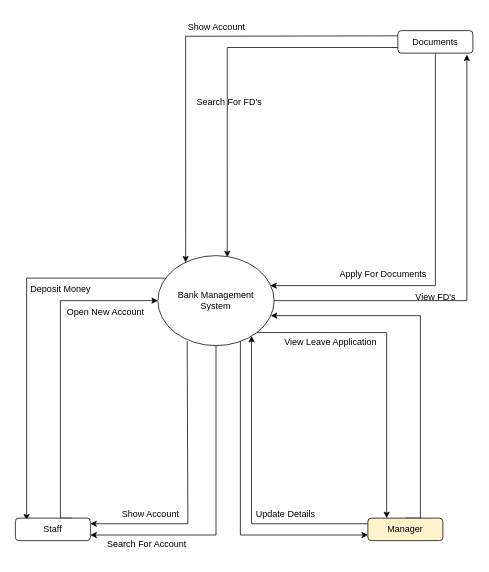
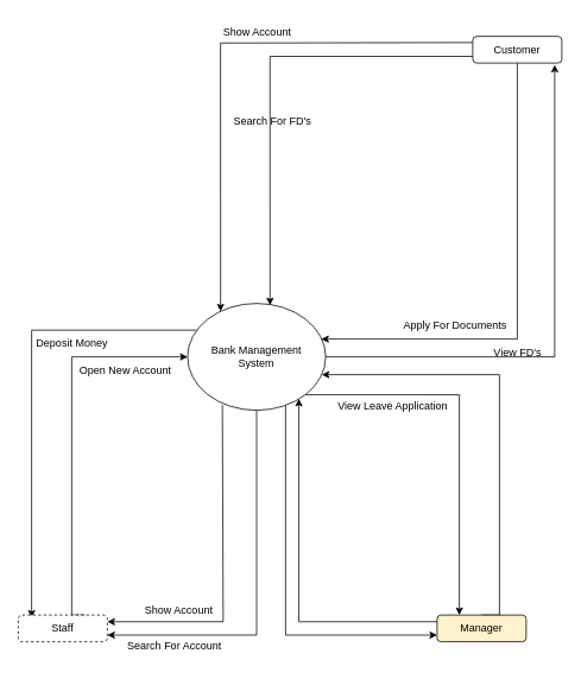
  <mxCell id="0" />
  <mxCell id="1" parent="0" />
  <mxCell id="2" style="edgeStyle=orthogonalEdgeStyle;rounded=0;orthogonalLoop=1;jettySize=auto;html=1;entryX=0.92;entryY=1.067;entryDx=0;entryDy=0;entryPerimeter=0;exitX=1;exitY=0.5;exitDx=0;exitDy=0;" edge="1" parent="1" source="8" target="12"><mxGeometry relative="1" as="geometry"><mxPoint x="370" y="400" as="sourcePoint" /><Array as="points"><mxPoint x="622" y="400" /></Array></mxGeometry></mxCell>
  <mxCell id="3" style="edgeStyle=orthogonalEdgeStyle;rounded=0;orthogonalLoop=1;jettySize=auto;html=1;exitX=0.065;exitY=0.25;exitDx=0;exitDy=0;entryX=0.15;entryY=0.1;entryDx=0;entryDy=0;entryPerimeter=0;exitPerimeter=0;" edge="1" parent="1" source="8" target="14"><mxGeometry relative="1" as="geometry"><Array as="points"><mxPoint x="35" y="370" /></Array></mxGeometry></mxCell>
  <mxCell id="4" style="edgeStyle=orthogonalEdgeStyle;rounded=0;orthogonalLoop=1;jettySize=auto;html=1;exitX=0.252;exitY=0.95;exitDx=0;exitDy=0;entryX=1;entryY=0.25;entryDx=0;entryDy=0;exitPerimeter=0;" edge="1" parent="1" source="8" target="14"><mxGeometry relative="1" as="geometry"><Array as="points"><mxPoint x="249" y="460" /><mxPoint x="250" y="698" /></Array></mxGeometry></mxCell>
  <mxCell id="5" style="edgeStyle=orthogonalEdgeStyle;rounded=0;orthogonalLoop=1;jettySize=auto;html=1;exitX=0.5;exitY=1;exitDx=0;exitDy=0;entryX=1;entryY=0.75;entryDx=0;entryDy=0;" edge="1" parent="1" source="8" target="14"><mxGeometry relative="1" as="geometry" /></mxCell>
  <mxCell id="6" style="edgeStyle=orthogonalEdgeStyle;rounded=0;orthogonalLoop=1;jettySize=auto;html=1;exitX=1;exitY=1;exitDx=0;exitDy=0;entryX=0.25;entryY=0;entryDx=0;entryDy=0;" edge="1" parent="1" source="8" target="17"><mxGeometry relative="1" as="geometry" /></mxCell>
  <mxCell id="7" style="edgeStyle=orthogonalEdgeStyle;rounded=0;orthogonalLoop=1;jettySize=auto;html=1;entryX=0;entryY=0.75;entryDx=0;entryDy=0;" edge="1" parent="1" target="17"><mxGeometry relative="1" as="geometry"><mxPoint x="320" y="450" as="sourcePoint" /><Array as="points"><mxPoint x="320" y="713" /></Array></mxGeometry></mxCell>
  <mxCell id="8" value="Bank Management&lt;br&gt;System" style="ellipse;whiteSpace=wrap;html=1;" vertex="1" parent="1"><mxGeometry x="210" y="340" width="155" height="120" as="geometry" /></mxCell>
  <mxCell id="9" style="edgeStyle=orthogonalEdgeStyle;rounded=0;orthogonalLoop=1;jettySize=auto;html=1;exitX=0;exitY=0.5;exitDx=0;exitDy=0;entryX=0.239;entryY=0.075;entryDx=0;entryDy=0;entryPerimeter=0;" edge="1" parent="1" target="8"><mxGeometry relative="1" as="geometry"><mxPoint x="530" y="46.96" as="sourcePoint" /><mxPoint x="245.96" y="340" as="targetPoint" /></mxGeometry></mxCell>
  <mxCell id="10" style="edgeStyle=orthogonalEdgeStyle;rounded=0;orthogonalLoop=1;jettySize=auto;html=1;exitX=0.5;exitY=1;exitDx=0;exitDy=0;" edge="1" parent="1" source="12"><mxGeometry relative="1" as="geometry"><mxPoint x="360" y="380" as="targetPoint" /><Array as="points"><mxPoint x="580" y="380" /><mxPoint x="360" y="380" /></Array></mxGeometry></mxCell>
  <mxCell id="11" style="edgeStyle=orthogonalEdgeStyle;rounded=0;orthogonalLoop=1;jettySize=auto;html=1;exitX=0;exitY=0.75;exitDx=0;exitDy=0;entryX=0.597;entryY=0.017;entryDx=0;entryDy=0;entryPerimeter=0;" edge="1" parent="1" source="12" target="8"><mxGeometry relative="1" as="geometry" /></mxCell>
- <mxCell id="12" value="Documents" style="rounded=1;whiteSpace=wrap;html=1;" vertex="1" parent="1"><mxGeometry x="530" y="40" width="100" height="30" as="geometry" /></mxCell>
+ <mxCell id="12" value="Customer" style="rounded=1;whiteSpace=wrap;html=1;" vertex="1" parent="1"><mxGeometry x="530" y="40" width="100" height="30" as="geometry" /></mxCell>
  <mxCell id="13" style="edgeStyle=orthogonalEdgeStyle;rounded=0;orthogonalLoop=1;jettySize=auto;html=1;exitX=0.75;exitY=0;exitDx=0;exitDy=0;entryX=0;entryY=0.5;entryDx=0;entryDy=0;" edge="1" parent="1" source="14" target="8"><mxGeometry relative="1" as="geometry"><mxPoint x="160" y="420" as="targetPoint" /><Array as="points"><mxPoint x="80" y="690" /><mxPoint x="80" y="400" /></Array></mxGeometry></mxCell>
- <mxCell id="14" value="Staff" style="rounded=1;whiteSpace=wrap;html=1;" vertex="1" parent="1"><mxGeometry x="20" y="690" width="100" height="30" as="geometry" /></mxCell>
+ <mxCell id="14" value="Staff" style="rounded=1;whiteSpace=wrap;html=1;dashed=1;" vertex="1" parent="1"><mxGeometry x="20" y="690" width="100" height="30" as="geometry" /></mxCell>
  <mxCell id="15" style="edgeStyle=orthogonalEdgeStyle;rounded=0;orthogonalLoop=1;jettySize=auto;html=1;exitX=0.5;exitY=0;exitDx=0;exitDy=0;" edge="1" parent="1" source="17" target="8"><mxGeometry relative="1" as="geometry"><mxPoint x="430" y="460" as="targetPoint" /><Array as="points"><mxPoint x="560" y="690" /><mxPoint x="560" y="420" /></Array></mxGeometry></mxCell>
  <mxCell id="16" style="edgeStyle=orthogonalEdgeStyle;rounded=0;orthogonalLoop=1;jettySize=auto;html=1;exitX=0;exitY=0.25;exitDx=0;exitDy=0;entryX=0.806;entryY=0.892;entryDx=0;entryDy=0;entryPerimeter=0;" edge="1" parent="1" source="17" target="8"><mxGeometry relative="1" as="geometry" /></mxCell>
  <mxCell id="17" value="Manager" style="rounded=1;whiteSpace=wrap;html=1;fillColor=#fff2cc;" vertex="1" parent="1"><mxGeometry x="490" y="690" width="100" height="30" as="geometry" /></mxCell>
  <mxCell id="18" value="Deposit Money" style="text;html=1;align=center;verticalAlign=middle;resizable=0;points=[];autosize=1;strokeColor=none;fillColor=none;" vertex="1" parent="1"><mxGeometry x="30" y="370" width="100" height="30" as="geometry" /></mxCell>
  <mxCell id="19" value="Open New Account" style="text;html=1;align=center;verticalAlign=middle;resizable=0;points=[];autosize=1;strokeColor=none;fillColor=none;" vertex="1" parent="1"><mxGeometry x="75" y="400" width="130" height="30" as="geometry" /></mxCell>
  <mxCell id="20" value="Show Account" style="text;html=1;align=center;verticalAlign=middle;resizable=0;points=[];autosize=1;strokeColor=none;fillColor=none;" vertex="1" parent="1"><mxGeometry x="150" y="670" width="100" height="30" as="geometry" /></mxCell>
  <mxCell id="21" value="Search For Account" style="text;html=1;align=center;verticalAlign=middle;resizable=0;points=[];autosize=1;strokeColor=none;fillColor=none;" vertex="1" parent="1"><mxGeometry x="130" y="710" width="130" height="30" as="geometry" /></mxCell>
  <mxCell id="22" value="View Leave Application" style="text;html=1;align=center;verticalAlign=middle;resizable=0;points=[];autosize=1;strokeColor=none;fillColor=none;" vertex="1" parent="1"><mxGeometry x="365" y="440" width="150" height="30" as="geometry" /></mxCell>
- <mxCell id="23" value="Update Details" style="text;html=1;align=center;verticalAlign=middle;resizable=0;points=[];autosize=1;strokeColor=none;fillColor=none;" vertex="1" parent="1"><mxGeometry x="330" y="670" width="100" height="30" as="geometry" /></mxCell>
  <mxCell id="24" value="Apply For Documents" style="text;html=1;align=center;verticalAlign=middle;resizable=0;points=[];autosize=1;strokeColor=none;fillColor=none;" vertex="1" parent="1"><mxGeometry x="440" y="350" width="140" height="30" as="geometry" /></mxCell>
  <mxCell id="25" value="View FD's" style="text;html=1;align=center;verticalAlign=middle;resizable=0;points=[];autosize=1;strokeColor=none;fillColor=none;" vertex="1" parent="1"><mxGeometry x="540" y="380" width="80" height="30" as="geometry" /></mxCell>
  <mxCell id="26" value="Search For FD's" style="text;html=1;align=center;verticalAlign=middle;resizable=0;points=[];autosize=1;strokeColor=none;fillColor=none;" vertex="1" parent="1"><mxGeometry x="250" y="120" width="110" height="30" as="geometry" /></mxCell>
  <mxCell id="27" value="Show Account" style="text;html=1;align=center;verticalAlign=middle;resizable=0;points=[];autosize=1;strokeColor=none;fillColor=none;" vertex="1" parent="1"><mxGeometry x="237.5" y="20" width="100" height="30" as="geometry" /></mxCell>
